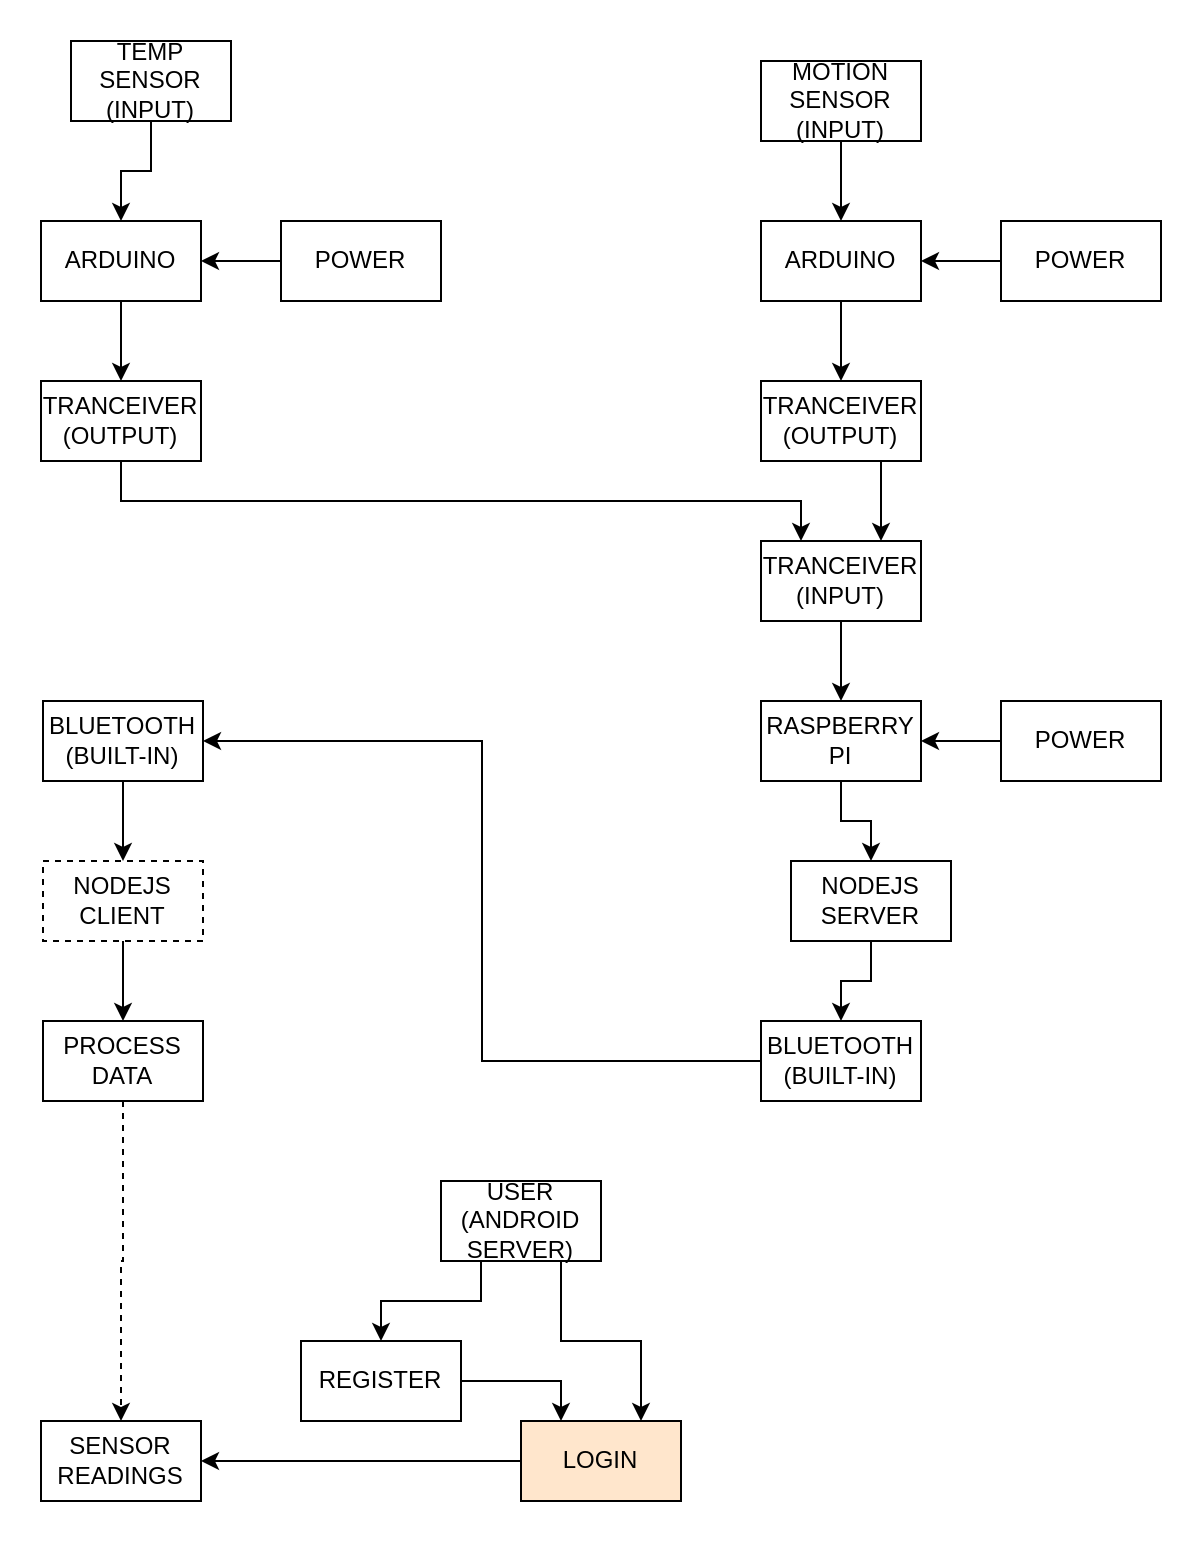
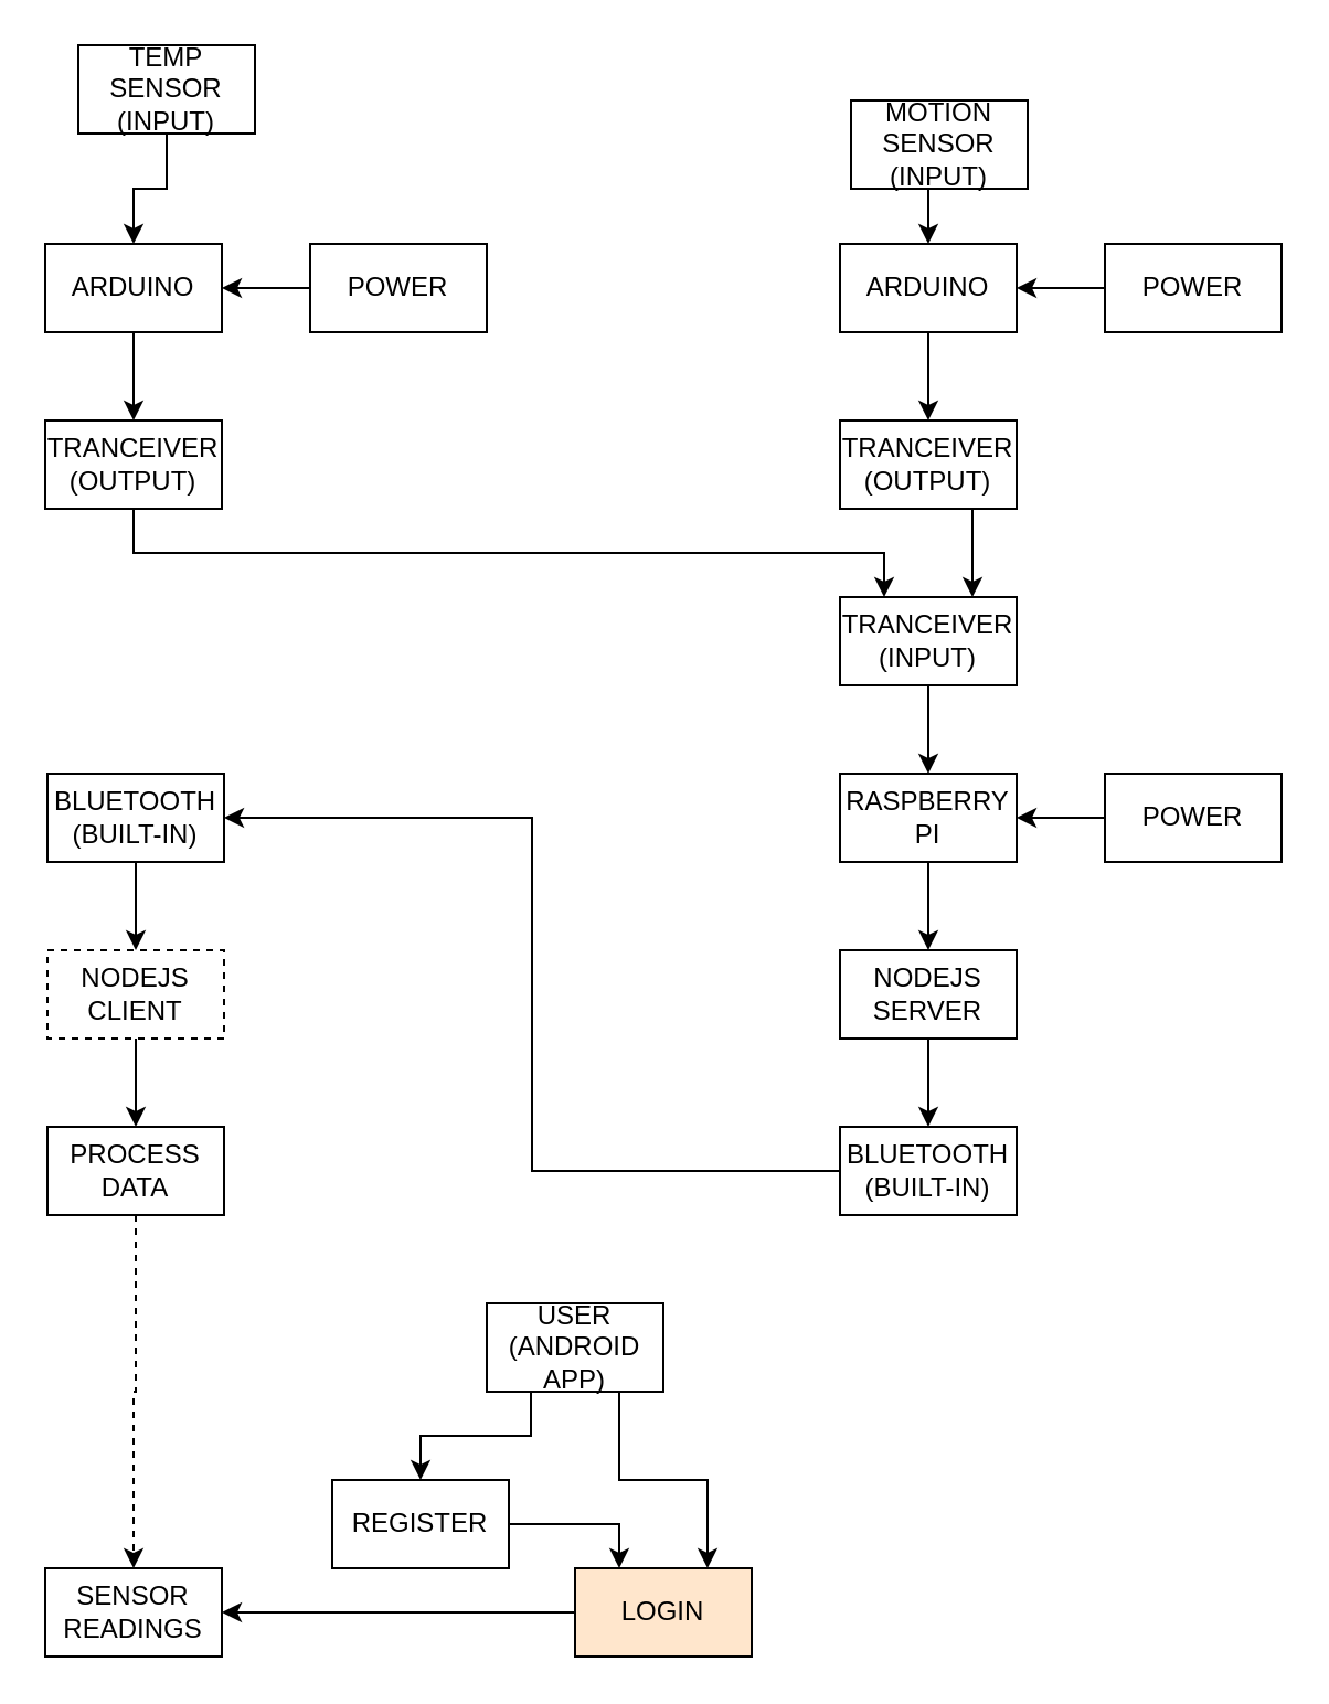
  <mxCell id="0" />
  <mxCell id="1" parent="0" />
  <mxCell id="2" style="edgeStyle=orthogonalEdgeStyle;rounded=0;orthogonalLoop=1;jettySize=auto;html=1;entryX=0.5;entryY=0;entryDx=0;entryDy=0;" edge="1" parent="1" source="3" target="21"><mxGeometry relative="1" as="geometry" /></mxCell>
  <mxCell id="3" value="ARDUINO" style="rounded=0;whiteSpace=wrap;html=1;" parent="1" vertex="1"><mxGeometry x="20" y="110" width="80" height="40" as="geometry" /></mxCell>
  <mxCell id="4" style="edgeStyle=orthogonalEdgeStyle;rounded=0;orthogonalLoop=1;jettySize=auto;html=1;exitX=0.5;exitY=1;exitDx=0;exitDy=0;entryX=0.5;entryY=0;entryDx=0;entryDy=0;" parent="1" source="5" target="3" edge="1"><mxGeometry relative="1" as="geometry" /></mxCell>
  <mxCell id="5" value="TEMP SENSOR (INPUT)" style="rounded=0;whiteSpace=wrap;html=1;" parent="1" vertex="1"><mxGeometry x="35" y="20" width="80" height="40" as="geometry" /></mxCell>
  <mxCell id="6" value="" style="edgeStyle=orthogonalEdgeStyle;rounded=0;orthogonalLoop=1;jettySize=auto;html=1;" edge="1" parent="1" source="7" target="3"><mxGeometry relative="1" as="geometry" /></mxCell>
  <mxCell id="7" value="POWER" style="rounded=0;whiteSpace=wrap;html=1;" parent="1" vertex="1"><mxGeometry x="140" y="110" width="80" height="40" as="geometry" /></mxCell>
  <mxCell id="8" style="edgeStyle=orthogonalEdgeStyle;rounded=0;orthogonalLoop=1;jettySize=auto;html=1;entryX=0.5;entryY=0;entryDx=0;entryDy=0;" edge="1" parent="1" source="9" target="23"><mxGeometry relative="1" as="geometry" /></mxCell>
  <mxCell id="9" value="ARDUINO" style="rounded=0;whiteSpace=wrap;html=1;" parent="1" vertex="1"><mxGeometry x="380" y="110" width="80" height="40" as="geometry" /></mxCell>
  <mxCell id="10" style="edgeStyle=orthogonalEdgeStyle;rounded=0;orthogonalLoop=1;jettySize=auto;html=1;exitX=0.5;exitY=1;exitDx=0;exitDy=0;entryX=0.5;entryY=0;entryDx=0;entryDy=0;" parent="1" source="11" target="9" edge="1"><mxGeometry relative="1" as="geometry" /></mxCell>
- <mxCell id="11" value="MOTION SENSOR (INPUT)" style="rounded=0;whiteSpace=wrap;html=1;" parent="1" vertex="1"><mxGeometry x="380" y="30" width="80" height="40" as="geometry" /></mxCell>
+ <mxCell id="11" value="MOTION SENSOR (INPUT)" style="rounded=0;whiteSpace=wrap;html=1;" parent="1" vertex="1"><mxGeometry x="385" y="45" width="80" height="40" as="geometry" /></mxCell>
  <mxCell id="12" style="edgeStyle=orthogonalEdgeStyle;rounded=0;orthogonalLoop=1;jettySize=auto;html=1;entryX=1;entryY=0.5;entryDx=0;entryDy=0;" edge="1" parent="1" source="13" target="9"><mxGeometry relative="1" as="geometry" /></mxCell>
  <mxCell id="13" value="POWER" style="rounded=0;whiteSpace=wrap;html=1;" parent="1" vertex="1"><mxGeometry x="500" y="110" width="80" height="40" as="geometry" /></mxCell>
  <mxCell id="14" value="" style="edgeStyle=orthogonalEdgeStyle;rounded=0;orthogonalLoop=1;jettySize=auto;html=1;" edge="1" parent="1" source="15" target="25"><mxGeometry relative="1" as="geometry" /></mxCell>
  <mxCell id="15" value="RASPBERRY PI" style="rounded=0;whiteSpace=wrap;html=1;" parent="1" vertex="1"><mxGeometry x="380" y="350" width="80" height="40" as="geometry" /></mxCell>
  <mxCell id="16" style="edgeStyle=orthogonalEdgeStyle;rounded=0;orthogonalLoop=1;jettySize=auto;html=1;exitX=0.5;exitY=1;exitDx=0;exitDy=0;entryX=0.5;entryY=0;entryDx=0;entryDy=0;" edge="1" parent="1" source="17" target="15"><mxGeometry relative="1" as="geometry" /></mxCell>
  <mxCell id="17" value="TRANCEIVER (INPUT)" style="rounded=0;whiteSpace=wrap;html=1;" vertex="1" parent="1"><mxGeometry x="380" y="270" width="80" height="40" as="geometry" /></mxCell>
  <mxCell id="18" value="" style="edgeStyle=orthogonalEdgeStyle;rounded=0;orthogonalLoop=1;jettySize=auto;html=1;" edge="1" parent="1" source="19" target="15"><mxGeometry relative="1" as="geometry" /></mxCell>
  <mxCell id="19" value="POWER" style="rounded=0;whiteSpace=wrap;html=1;" parent="1" vertex="1"><mxGeometry x="500" y="350" width="80" height="40" as="geometry" /></mxCell>
  <mxCell id="20" style="edgeStyle=orthogonalEdgeStyle;rounded=0;orthogonalLoop=1;jettySize=auto;html=1;exitX=0.5;exitY=1;exitDx=0;exitDy=0;entryX=0.25;entryY=0;entryDx=0;entryDy=0;" edge="1" parent="1" source="21" target="17"><mxGeometry relative="1" as="geometry" /></mxCell>
  <mxCell id="21" value="TRANCEIVER (OUTPUT)" style="rounded=0;whiteSpace=wrap;html=1;" vertex="1" parent="1"><mxGeometry x="20" y="190" width="80" height="40" as="geometry" /></mxCell>
  <mxCell id="22" style="edgeStyle=orthogonalEdgeStyle;rounded=0;orthogonalLoop=1;jettySize=auto;html=1;exitX=0.75;exitY=1;exitDx=0;exitDy=0;entryX=0.75;entryY=0;entryDx=0;entryDy=0;" edge="1" parent="1" source="23" target="17"><mxGeometry relative="1" as="geometry" /></mxCell>
  <mxCell id="23" value="TRANCEIVER (OUTPUT)" style="rounded=0;whiteSpace=wrap;html=1;" vertex="1" parent="1"><mxGeometry x="380" y="190" width="80" height="40" as="geometry" /></mxCell>
  <mxCell id="24" value="" style="edgeStyle=orthogonalEdgeStyle;rounded=0;orthogonalLoop=1;jettySize=auto;html=1;" edge="1" parent="1" source="25" target="31"><mxGeometry relative="1" as="geometry" /></mxCell>
- <mxCell id="25" value="NODEJS SERVER" style="rounded=0;whiteSpace=wrap;html=1;" vertex="1" parent="1"><mxGeometry x="395" y="430" width="80" height="40" as="geometry" /></mxCell>
+ <mxCell id="25" value="NODEJS SERVER" style="rounded=0;whiteSpace=wrap;html=1;" vertex="1" parent="1"><mxGeometry x="380" y="430" width="80" height="40" as="geometry" /></mxCell>
  <mxCell id="26" value="" style="edgeStyle=orthogonalEdgeStyle;rounded=0;orthogonalLoop=1;jettySize=auto;html=1;" edge="1" parent="1" source="27" target="29"><mxGeometry relative="1" as="geometry" /></mxCell>
  <mxCell id="27" value="BLUETOOTH (BUILT-IN)" style="rounded=0;whiteSpace=wrap;html=1;" vertex="1" parent="1"><mxGeometry x="21" y="350" width="80" height="40" as="geometry" /></mxCell>
  <mxCell id="28" value="" style="edgeStyle=orthogonalEdgeStyle;rounded=0;orthogonalLoop=1;jettySize=auto;html=1;" edge="1" parent="1" source="29" target="41"><mxGeometry relative="1" as="geometry" /></mxCell>
  <mxCell id="29" value="NODEJS CLIENT" style="rounded=0;whiteSpace=wrap;html=1;dashed=1;" vertex="1" parent="1"><mxGeometry x="21" y="430" width="80" height="40" as="geometry" /></mxCell>
  <mxCell id="30" style="edgeStyle=orthogonalEdgeStyle;rounded=0;orthogonalLoop=1;jettySize=auto;html=1;exitX=0;exitY=0.5;exitDx=0;exitDy=0;entryX=1;entryY=0.5;entryDx=0;entryDy=0;" edge="1" parent="1" source="31" target="27"><mxGeometry relative="1" as="geometry" /></mxCell>
  <mxCell id="31" value="BLUETOOTH (BUILT-IN)" style="rounded=0;whiteSpace=wrap;html=1;" vertex="1" parent="1"><mxGeometry x="380" y="510" width="80" height="40" as="geometry" /></mxCell>
  <mxCell id="32" value="" style="edgeStyle=orthogonalEdgeStyle;rounded=0;orthogonalLoop=1;jettySize=auto;html=1;" edge="1" parent="1" source="33" target="34"><mxGeometry relative="1" as="geometry" /></mxCell>
  <mxCell id="33" value="LOGIN" style="rounded=0;whiteSpace=wrap;html=1;fillColor=#ffe6cc;" vertex="1" parent="1"><mxGeometry x="260" y="710" width="80" height="40" as="geometry" /></mxCell>
  <mxCell id="34" value="SENSOR READINGS" style="rounded=0;whiteSpace=wrap;html=1;" vertex="1" parent="1"><mxGeometry x="20" y="710" width="80" height="40" as="geometry" /></mxCell>
  <mxCell id="35" style="edgeStyle=orthogonalEdgeStyle;rounded=0;orthogonalLoop=1;jettySize=auto;html=1;exitX=1;exitY=0.5;exitDx=0;exitDy=0;entryX=0.25;entryY=0;entryDx=0;entryDy=0;" edge="1" parent="1" source="36" target="33"><mxGeometry relative="1" as="geometry" /></mxCell>
  <mxCell id="36" value="REGISTER" style="rounded=0;whiteSpace=wrap;html=1;" vertex="1" parent="1"><mxGeometry x="150" y="670" width="80" height="40" as="geometry" /></mxCell>
  <mxCell id="37" style="edgeStyle=orthogonalEdgeStyle;rounded=0;orthogonalLoop=1;jettySize=auto;html=1;exitX=0.75;exitY=1;exitDx=0;exitDy=0;entryX=0.75;entryY=0;entryDx=0;entryDy=0;" edge="1" parent="1" source="39" target="33"><mxGeometry relative="1" as="geometry" /></mxCell>
  <mxCell id="38" style="edgeStyle=orthogonalEdgeStyle;rounded=0;orthogonalLoop=1;jettySize=auto;html=1;exitX=0.25;exitY=1;exitDx=0;exitDy=0;entryX=0.5;entryY=0;entryDx=0;entryDy=0;" edge="1" parent="1" source="39" target="36"><mxGeometry relative="1" as="geometry" /></mxCell>
- <mxCell id="39" value="USER (ANDROID SERVER)" style="rounded=0;whiteSpace=wrap;html=1;" vertex="1" parent="1"><mxGeometry x="220" y="590" width="80" height="40" as="geometry" /></mxCell>
+ <mxCell id="39" value="USER (ANDROID APP)" style="rounded=0;whiteSpace=wrap;html=1;" vertex="1" parent="1"><mxGeometry x="220" y="590" width="80" height="40" as="geometry" /></mxCell>
  <mxCell id="40" style="edgeStyle=orthogonalEdgeStyle;rounded=0;orthogonalLoop=1;jettySize=auto;html=1;exitX=0.5;exitY=1;exitDx=0;exitDy=0;entryX=0.5;entryY=0;entryDx=0;entryDy=0;dashed=1;" edge="1" parent="1" source="41" target="34"><mxGeometry relative="1" as="geometry" /></mxCell>
  <mxCell id="41" value="PROCESS DATA" style="rounded=0;whiteSpace=wrap;html=1;" vertex="1" parent="1"><mxGeometry x="21" y="510" width="80" height="40" as="geometry" /></mxCell>
